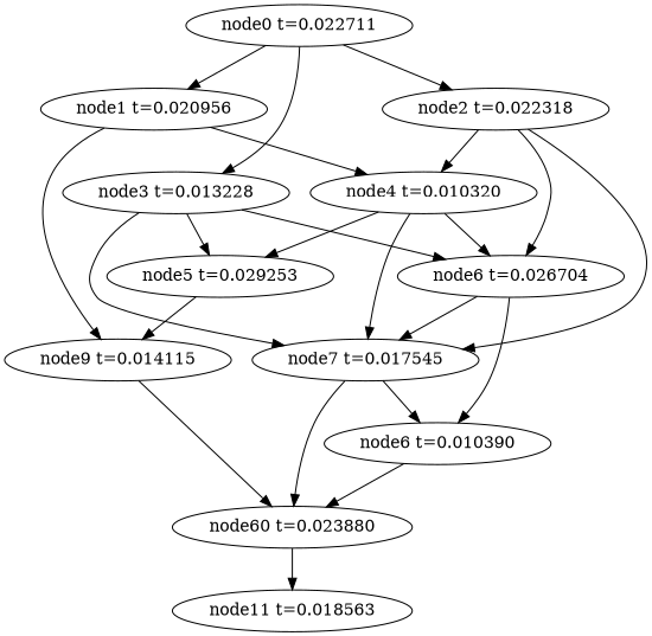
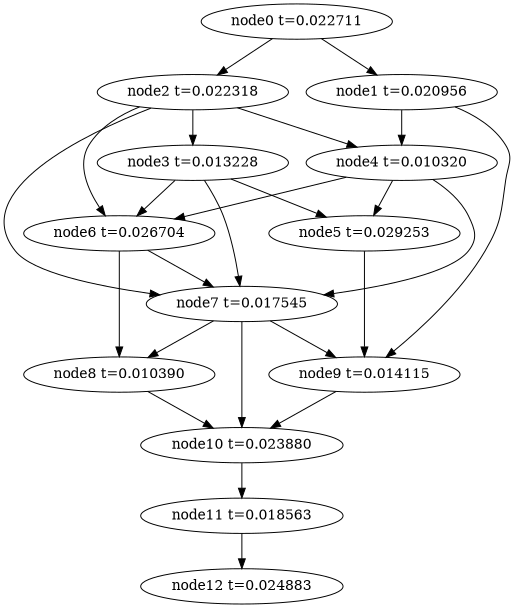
  digraph {
+   n1 [label="node12 t=0.024883"]
    n2 [label="node11 t=0.018563"]
-   n3 [label="node60 t=0.023880"]
+   n3 [label="node10 t=0.023880"]
    n4 [label="node9 t=0.014115"]
-   n5 [label="node6 t=0.010390"]
+   n5 [label="node8 t=0.010390"]
    n6 [label="node7 t=0.017545"]
    n7 [label="node6 t=0.026704"]
    n8 [label="node5 t=0.029253"]
    n9 [label="node4 t=0.010320"]
    n10 [label="node3 t=0.013228"]
    n11 [label="node2 t=0.022318"]
    n12 [label="node1 t=0.020956"]
    n13 [label="node0 t=0.022711"]
+   n2 -> n1
    n3 -> n2
    n4 -> n3
    n5 -> n3
    n6 -> n3
+   n6 -> n4
    n6 -> n5
    n7 -> n5
    n7 -> n6
    n8 -> n4
    n9 -> n6
    n9 -> n7
    n9 -> n8
    n10 -> n6
    n10 -> n7
    n10 -> n8
    n11 -> n6
    n11 -> n7
    n11 -> n9
    n12 -> n4
    n12 -> n9
-   n13 -> n10
+   n11 -> n10
    n13 -> n11
    n13 -> n12
  }
